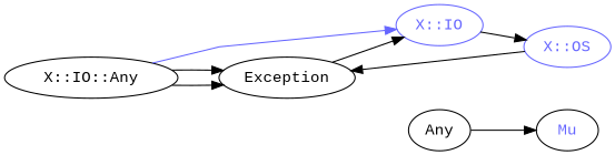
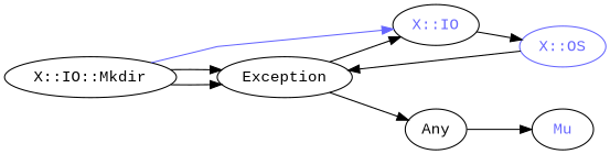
  digraph {
    bgcolor="#FFFFFF"
    fontname="Liberation Mono"
    rankdir=LR
    splines=polyline
    node [color="#000000" fontcolor="#000000" fontname="Liberation Mono"]
    edge [color="#000000" fontname="Liberation Mono"]
-   "X::IO::Mkdir" [label="X::IO::Any"]
+   "X::IO::Mkdir"
    Exception
-   "X::IO" [color="#6666FF" fontcolor="#6666FF"]
+   "X::IO" [fontcolor="#6666FF"]
    Any
    "X::OS" [color="#6666FF" fontcolor="#6666FF"]
    Mu [fontcolor="#6666FF"]
    "X::IO::Mkdir" -> Exception
    "X::IO::Mkdir" -> Exception
    "X::IO::Mkdir" -> "X::IO" [color="#6666FF"]
    Exception -> "X::IO"
+   Exception -> Any
    "X::IO" -> "X::OS"
    Any -> Mu
    "X::OS" -> Exception
  }
